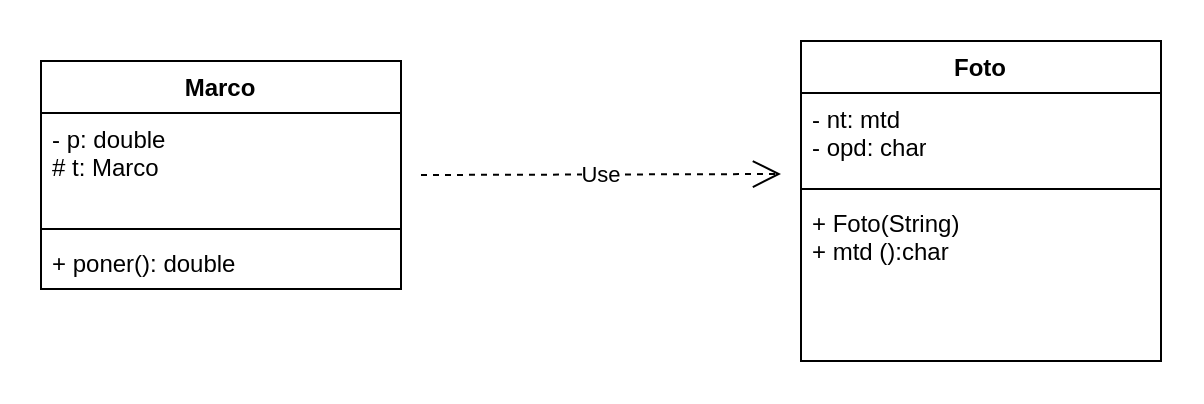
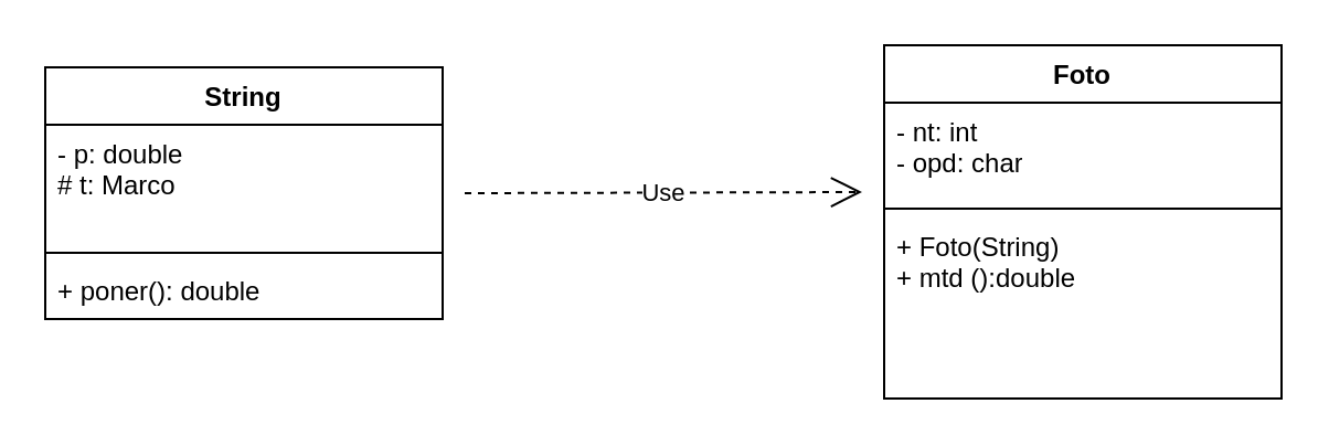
  <mxCell id="0" />
  <mxCell id="1" parent="0" />
- <mxCell id="2" value="Marco" style="swimlane;fontStyle=1;align=center;verticalAlign=top;childLayout=stackLayout;horizontal=1;startSize=26;horizontalStack=0;resizeParent=1;resizeParentMax=0;resizeLast=0;collapsible=1;marginBottom=0;whiteSpace=wrap;html=1;" vertex="1" parent="1"><mxGeometry x="20" y="30" width="180" height="114" as="geometry" /></mxCell>
+ <mxCell id="2" value="String" style="swimlane;fontStyle=1;align=center;verticalAlign=top;childLayout=stackLayout;horizontal=1;startSize=26;horizontalStack=0;resizeParent=1;resizeParentMax=0;resizeLast=0;collapsible=1;marginBottom=0;whiteSpace=wrap;html=1;" vertex="1" parent="1"><mxGeometry x="20" y="30" width="180" height="114" as="geometry" /></mxCell>
  <mxCell id="3" value="- p: double&lt;div&gt;# t: Marco&lt;/div&gt;" style="text;strokeColor=none;fillColor=none;align=left;verticalAlign=top;spacingLeft=4;spacingRight=4;overflow=hidden;rotatable=0;points=[[0,0.5],[1,0.5]];portConstraint=eastwest;whiteSpace=wrap;html=1;" vertex="1" parent="2"><mxGeometry y="26" width="180" height="54" as="geometry" /></mxCell>
  <mxCell id="4" value="" style="line;strokeWidth=1;fillColor=none;align=left;verticalAlign=middle;spacingTop=-1;spacingLeft=3;spacingRight=3;rotatable=0;labelPosition=right;points=[];portConstraint=eastwest;strokeColor=inherit;" vertex="1" parent="2"><mxGeometry y="80" width="180" height="8" as="geometry" /></mxCell>
  <mxCell id="5" value="+ poner(): double" style="text;strokeColor=none;fillColor=none;align=left;verticalAlign=top;spacingLeft=4;spacingRight=4;overflow=hidden;rotatable=0;points=[[0,0.5],[1,0.5]];portConstraint=eastwest;whiteSpace=wrap;html=1;" vertex="1" parent="2"><mxGeometry y="88" width="180" height="26" as="geometry" /></mxCell>
  <mxCell id="6" value="Foto" style="swimlane;fontStyle=1;align=center;verticalAlign=top;childLayout=stackLayout;horizontal=1;startSize=26;horizontalStack=0;resizeParent=1;resizeParentMax=0;resizeLast=0;collapsible=1;marginBottom=0;whiteSpace=wrap;html=1;" vertex="1" parent="1"><mxGeometry x="400" y="20" width="180" height="160" as="geometry" /></mxCell>
- <mxCell id="7" value="- nt: mtd&lt;div&gt;- opd: char&lt;/div&gt;" style="text;strokeColor=none;fillColor=none;align=left;verticalAlign=top;spacingLeft=4;spacingRight=4;overflow=hidden;rotatable=0;points=[[0,0.5],[1,0.5]];portConstraint=eastwest;whiteSpace=wrap;html=1;" vertex="1" parent="6"><mxGeometry y="26" width="180" height="44" as="geometry" /></mxCell>
+ <mxCell id="7" value="- nt: int&lt;div&gt;- opd: char&lt;/div&gt;" style="text;strokeColor=none;fillColor=none;align=left;verticalAlign=top;spacingLeft=4;spacingRight=4;overflow=hidden;rotatable=0;points=[[0,0.5],[1,0.5]];portConstraint=eastwest;whiteSpace=wrap;html=1;" vertex="1" parent="6"><mxGeometry y="26" width="180" height="44" as="geometry" /></mxCell>
  <mxCell id="8" value="" style="line;strokeWidth=1;fillColor=none;align=left;verticalAlign=middle;spacingTop=-1;spacingLeft=3;spacingRight=3;rotatable=0;labelPosition=right;points=[];portConstraint=eastwest;strokeColor=inherit;" vertex="1" parent="6"><mxGeometry y="70" width="180" height="8" as="geometry" /></mxCell>
- <mxCell id="9" value="+ Foto(String)&lt;div&gt;+ mtd ():char&lt;/div&gt;" style="text;strokeColor=none;fillColor=none;align=left;verticalAlign=top;spacingLeft=4;spacingRight=4;overflow=hidden;rotatable=0;points=[[0,0.5],[1,0.5]];portConstraint=eastwest;whiteSpace=wrap;html=1;" vertex="1" parent="6"><mxGeometry y="78" width="180" height="82" as="geometry" /></mxCell>
+ <mxCell id="9" value="+ Foto(String)&lt;div&gt;+ mtd ():double&lt;/div&gt;" style="text;strokeColor=none;fillColor=none;align=left;verticalAlign=top;spacingLeft=4;spacingRight=4;overflow=hidden;rotatable=0;points=[[0,0.5],[1,0.5]];portConstraint=eastwest;whiteSpace=wrap;html=1;" vertex="1" parent="6"><mxGeometry y="78" width="180" height="82" as="geometry" /></mxCell>
  <mxCell id="10" value="Use" style="endArrow=open;endSize=12;dashed=1;html=1;rounded=0;" edge="1" parent="1"><mxGeometry width="160" relative="1" as="geometry"><mxPoint x="210" y="87" as="sourcePoint" /><mxPoint x="390" y="86.5" as="targetPoint" /></mxGeometry></mxCell>
